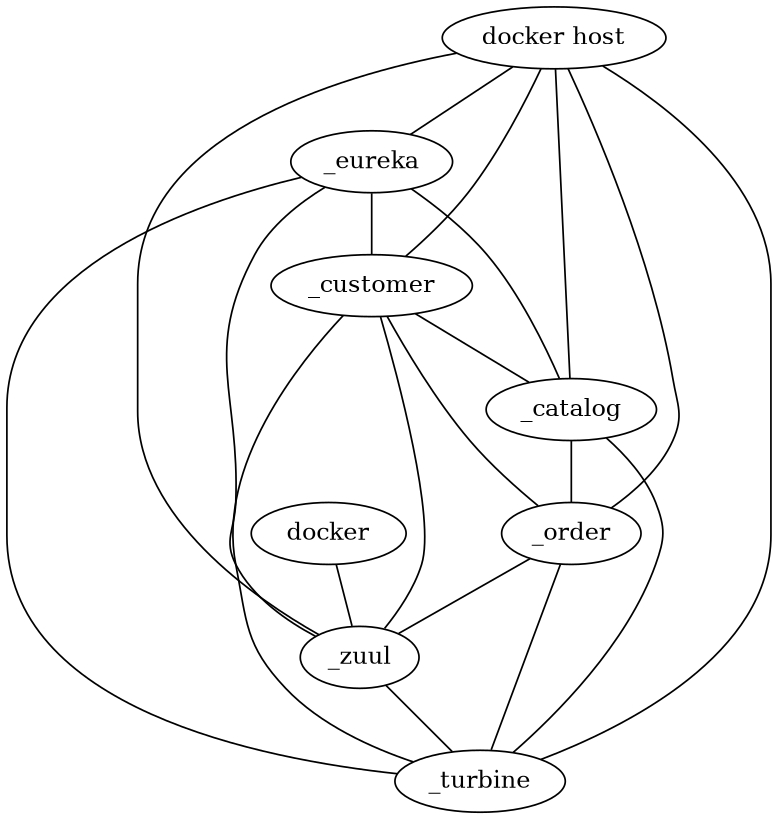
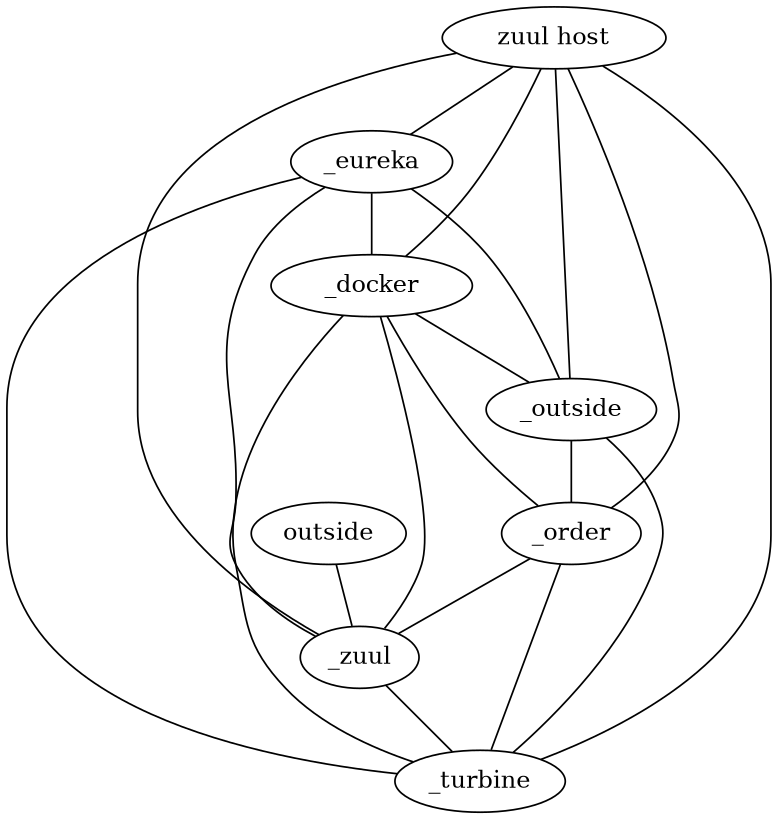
  graph {
    edge [contstraint=false]
-   outside [label=docker]
+   outside
    _zuul
    _eureka
    _turbine
-   _customer
-   _catalog
-   "docker host"
+   _customer [label=_docker]
+   _catalog [label=_outside]
+   "docker host" [label="zuul host"]
    _order
    outside -- _zuul
    _zuul -- _turbine
    _eureka -- _zuul
    _eureka -- _turbine
    _eureka -- _customer
    _eureka -- _catalog
    _customer -- _zuul
    _customer -- _turbine
    _customer -- _catalog
    _customer -- _order
    _catalog -- _turbine
    _catalog -- _order
    "docker host" -- _zuul
    "docker host" -- _eureka
    "docker host" -- _turbine
    "docker host" -- _customer
    "docker host" -- _catalog
    "docker host" -- _order
    _order -- _zuul
    _order -- _turbine
  }
